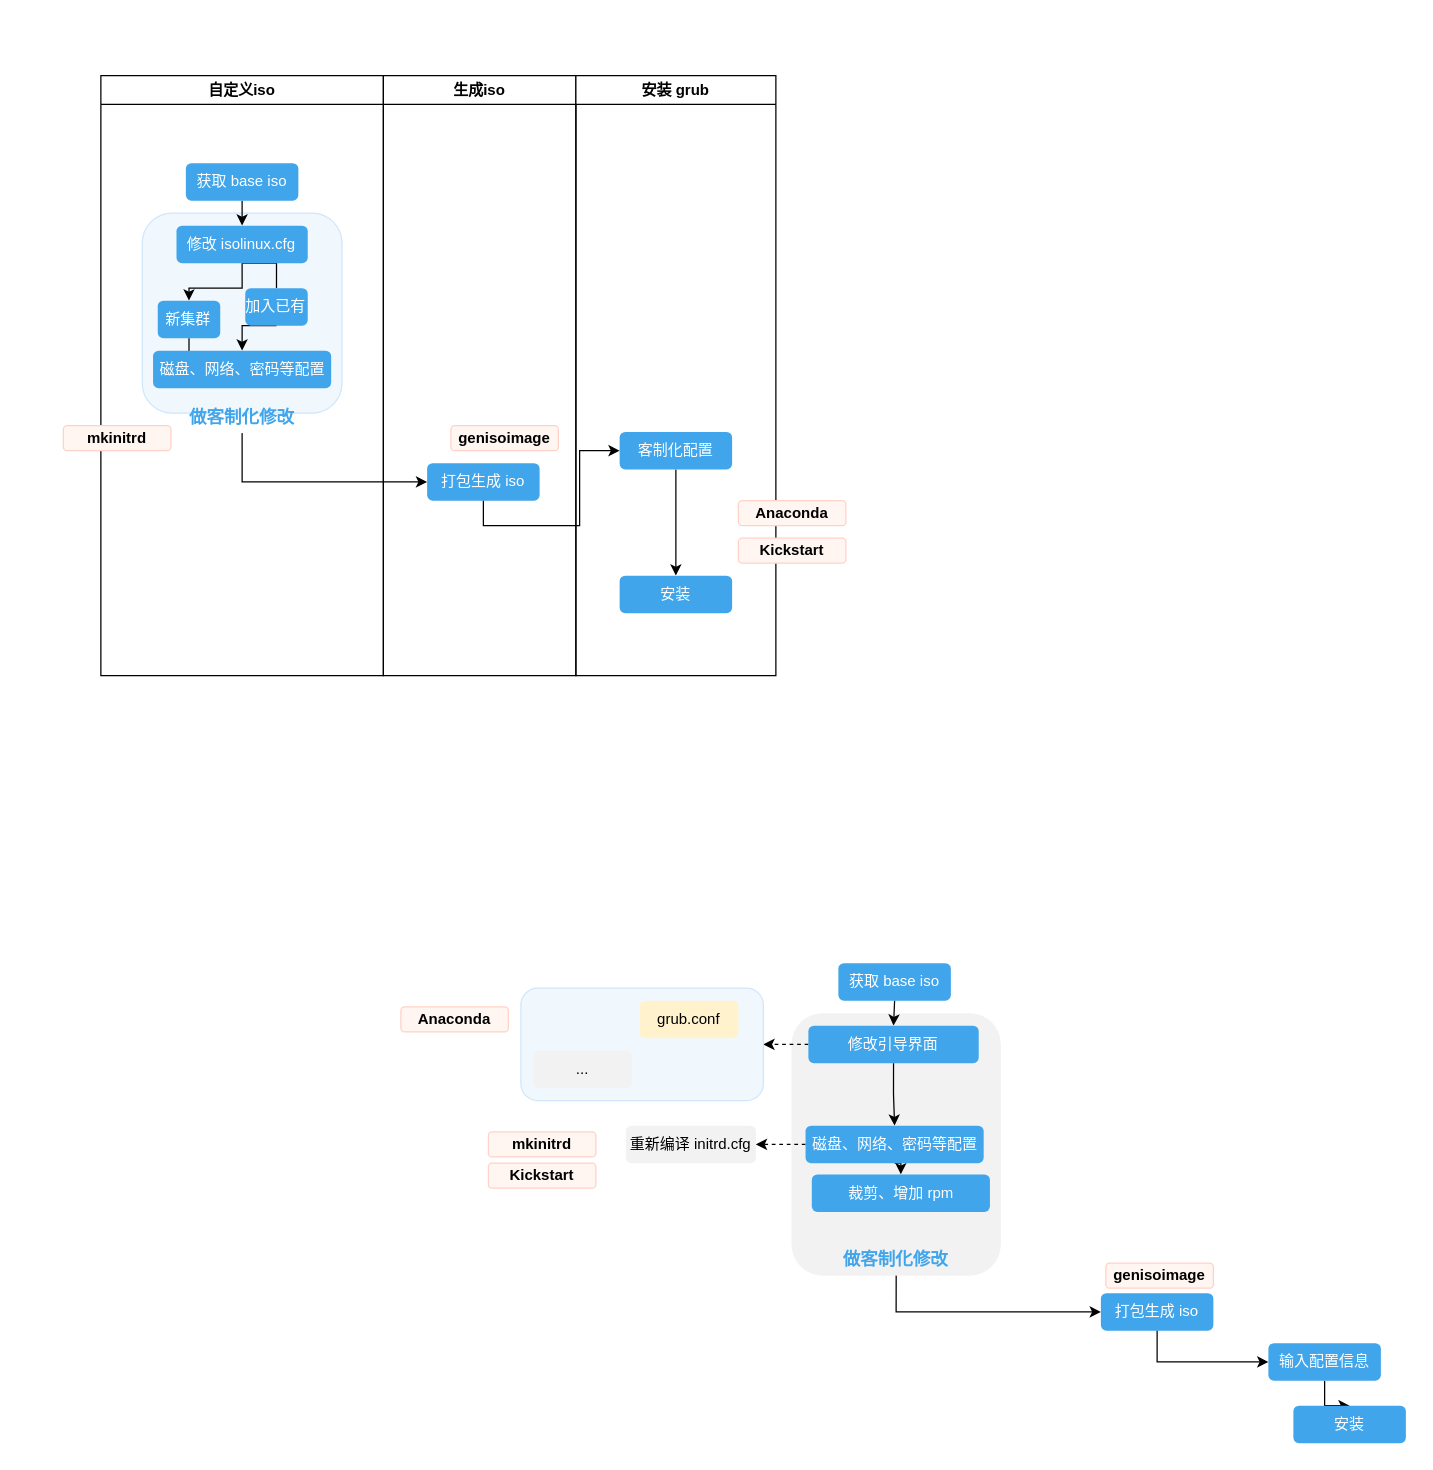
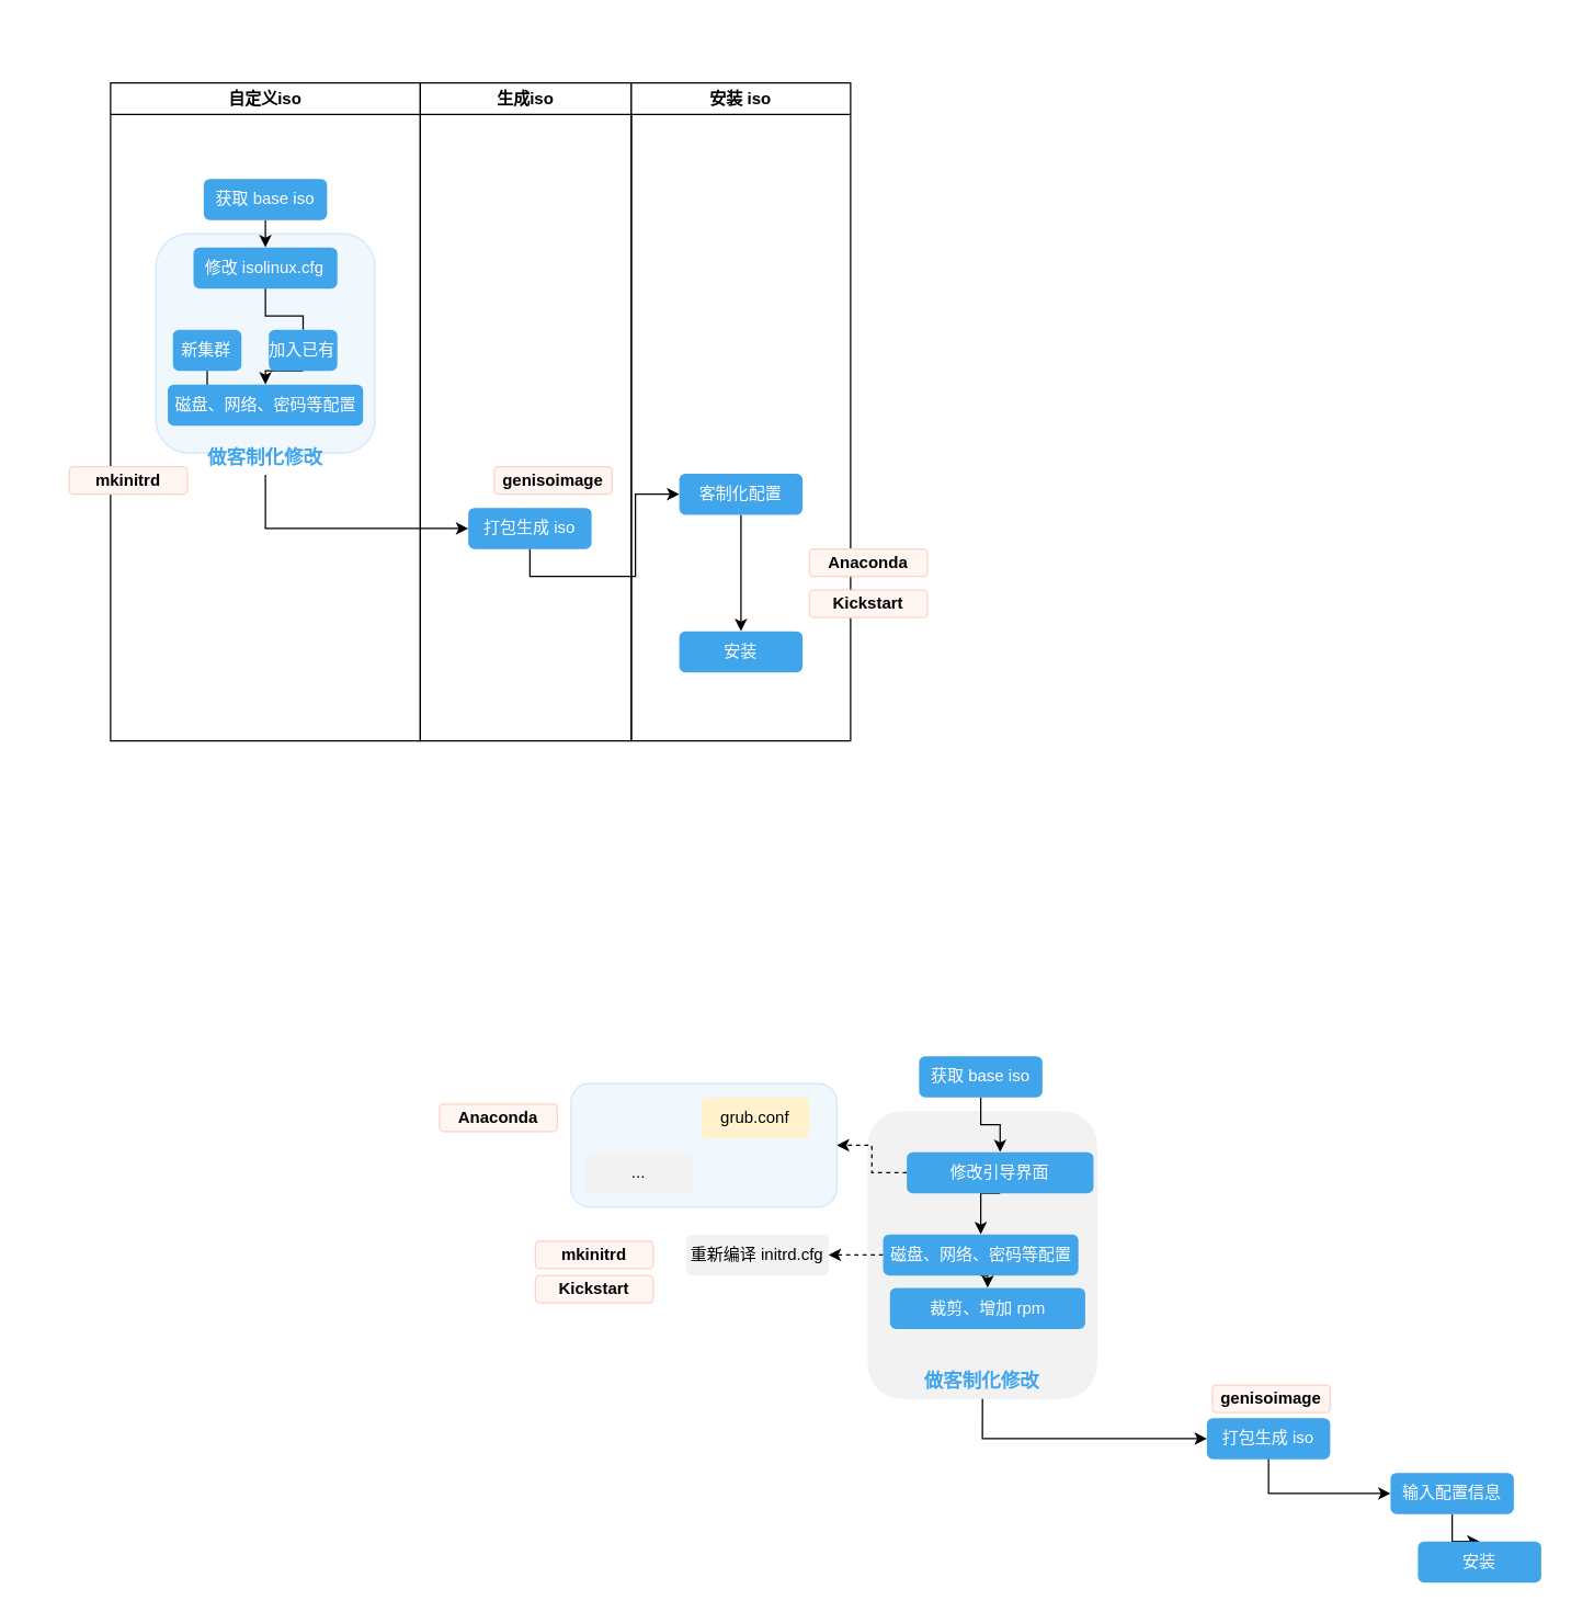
  <mxCell id="0" />
  <mxCell id="1" parent="0" />
  <mxCell id="2" value="" style="rounded=1;whiteSpace=wrap;html=1;fillColor=#F2F2F2;strokeColor=none;" vertex="1" parent="1"><mxGeometry x="632.49" y="810" width="167.51" height="210" as="geometry" /></mxCell>
  <mxCell id="3" value="" style="rounded=0;whiteSpace=wrap;html=1;strokeColor=none;" vertex="1" parent="1"><mxGeometry x="20" y="20" width="710" height="570" as="geometry" /></mxCell>
  <mxCell id="4" value="自定义iso" style="swimlane;whiteSpace=wrap;html=1;" vertex="1" parent="1"><mxGeometry x="80" y="60" width="226" height="480" as="geometry"><mxRectangle x="130" y="150" width="90" height="30" as="alternateBounds" /></mxGeometry></mxCell>
  <mxCell id="5" value="" style="rounded=1;whiteSpace=wrap;html=1;fillColor=#F0F8FD;strokeColor=#CFE6FD;" vertex="1" parent="4"><mxGeometry x="33.12" y="110" width="159.75" height="160" as="geometry" /></mxCell>
  <mxCell id="6" style="edgeStyle=orthogonalEdgeStyle;rounded=0;orthogonalLoop=1;jettySize=auto;html=1;exitX=0.5;exitY=1;exitDx=0;exitDy=0;entryX=0.5;entryY=0;entryDx=0;entryDy=0;" edge="1" parent="4" source="7" target="10"><mxGeometry relative="1" as="geometry" /></mxCell>
  <mxCell id="7" value="获取 base iso" style="rounded=1;whiteSpace=wrap;html=1;gradientColor=none;fillColor=#40A5EB;strokeColor=none;fontColor=#FFFFFF;" vertex="1" parent="4"><mxGeometry x="67.99" y="70" width="90" height="30" as="geometry" /></mxCell>
- <mxCell id="8" style="edgeStyle=orthogonalEdgeStyle;rounded=0;orthogonalLoop=1;jettySize=auto;html=1;exitX=0.5;exitY=1;exitDx=0;exitDy=0;entryX=0.5;entryY=0;entryDx=0;entryDy=0;" edge="1" parent="4" source="10" target="12"><mxGeometry relative="1" as="geometry" /></mxCell>
  <mxCell id="9" style="edgeStyle=orthogonalEdgeStyle;rounded=0;orthogonalLoop=1;jettySize=auto;html=1;exitX=0.5;exitY=1;exitDx=0;exitDy=0;entryX=0.5;entryY=0;entryDx=0;entryDy=0;endArrow=none;" edge="1" parent="4" source="10" target="14"><mxGeometry relative="1" as="geometry" /></mxCell>
  <mxCell id="10" value="修改 isolinux.cfg" style="rounded=1;whiteSpace=wrap;html=1;gradientColor=none;fillColor=#40A5EB;strokeColor=none;fontColor=#FFFFFF;" vertex="1" parent="4"><mxGeometry x="60.49" y="120" width="105" height="30" as="geometry" /></mxCell>
  <mxCell id="11" style="edgeStyle=orthogonalEdgeStyle;rounded=0;orthogonalLoop=1;jettySize=auto;html=1;exitX=0.5;exitY=1;exitDx=0;exitDy=0;entryX=0.5;entryY=0;entryDx=0;entryDy=0;" edge="1" parent="4" source="12" target="15"><mxGeometry relative="1" as="geometry" /></mxCell>
  <mxCell id="12" value="新集群" style="rounded=1;whiteSpace=wrap;html=1;gradientColor=none;fillColor=#40A5EB;strokeColor=none;fontColor=#FFFFFF;" vertex="1" parent="4"><mxGeometry x="45.49" y="180" width="50" height="30" as="geometry" /></mxCell>
  <mxCell id="13" style="edgeStyle=orthogonalEdgeStyle;rounded=0;orthogonalLoop=1;jettySize=auto;html=1;exitX=0.5;exitY=1;exitDx=0;exitDy=0;" edge="1" parent="4" source="14"><mxGeometry relative="1" as="geometry"><mxPoint x="112.99" y="220" as="targetPoint" /></mxGeometry></mxCell>
- <mxCell id="14" value="加入已有" style="rounded=1;whiteSpace=wrap;html=1;gradientColor=none;fillColor=#40A5EB;strokeColor=none;fontColor=#FFFFFF;" vertex="1" parent="4"><mxGeometry x="115.49" y="170" width="50" height="30" as="geometry" /></mxCell>
+ <mxCell id="14" value="加入已有" style="rounded=1;whiteSpace=wrap;html=1;gradientColor=none;fillColor=#40A5EB;strokeColor=none;fontColor=#FFFFFF;" vertex="1" parent="4"><mxGeometry x="115.49" y="180" width="50" height="30" as="geometry" /></mxCell>
  <mxCell id="15" value="磁盘、网络、密码等配置" style="rounded=1;whiteSpace=wrap;html=1;gradientColor=none;fillColor=#40A5EB;strokeColor=none;fontColor=#FFFFFF;" vertex="1" parent="4"><mxGeometry x="41.74" y="220" width="142.5" height="30" as="geometry" /></mxCell>
  <mxCell id="16" value="&lt;span style=&quot;font-size: 14px;&quot;&gt;&lt;b&gt;&lt;font color=&quot;#40a5eb&quot;&gt;做客制化修改&lt;/font&gt;&lt;/b&gt;&lt;/span&gt;" style="text;html=1;strokeColor=none;fillColor=none;align=center;verticalAlign=middle;whiteSpace=wrap;rounded=0;" vertex="1" parent="4"><mxGeometry x="62.99" y="260" width="100" height="26" as="geometry" /></mxCell>
  <mxCell id="17" value="生成iso" style="swimlane;whiteSpace=wrap;html=1;startSize=23;" vertex="1" parent="1"><mxGeometry x="306" y="60" width="154" height="480" as="geometry"><mxRectangle x="130" y="150" width="90" height="30" as="alternateBounds" /></mxGeometry></mxCell>
  <mxCell id="18" value="打包生成 iso" style="rounded=1;whiteSpace=wrap;html=1;gradientColor=none;fillColor=#40A5EB;strokeColor=none;fontColor=#FFFFFF;" vertex="1" parent="17"><mxGeometry x="35" y="310" width="90" height="30" as="geometry" /></mxCell>
  <mxCell id="19" value="&lt;b&gt;genisoimage&lt;/b&gt;" style="rounded=1;whiteSpace=wrap;html=1;fillColor=#FFF5F1;strokeColor=#FFD2C7;" vertex="1" parent="17"><mxGeometry x="54" y="280" width="86" height="20" as="geometry" /></mxCell>
  <mxCell id="20" style="edgeStyle=orthogonalEdgeStyle;rounded=0;orthogonalLoop=1;jettySize=auto;html=1;exitX=0.5;exitY=1;exitDx=0;exitDy=0;entryX=0;entryY=0.5;entryDx=0;entryDy=0;" edge="1" parent="1" source="16" target="18"><mxGeometry relative="1" as="geometry" /></mxCell>
- <mxCell id="21" value="安装 grub" style="swimlane;whiteSpace=wrap;html=1;" vertex="1" parent="1"><mxGeometry x="460" y="60" width="160" height="480" as="geometry"><mxRectangle x="130" y="150" width="90" height="30" as="alternateBounds" /></mxGeometry></mxCell>
+ <mxCell id="21" value="安装 iso" style="swimlane;whiteSpace=wrap;html=1;" vertex="1" parent="1"><mxGeometry x="460" y="60" width="160" height="480" as="geometry"><mxRectangle x="130" y="150" width="90" height="30" as="alternateBounds" /></mxGeometry></mxCell>
  <mxCell id="22" style="edgeStyle=orthogonalEdgeStyle;rounded=0;orthogonalLoop=1;jettySize=auto;html=1;exitX=0.5;exitY=1;exitDx=0;exitDy=0;" edge="1" parent="21" source="23" target="24"><mxGeometry relative="1" as="geometry" /></mxCell>
  <mxCell id="23" value="客制化配置" style="rounded=1;whiteSpace=wrap;html=1;gradientColor=none;fillColor=#40A5EB;strokeColor=none;fontColor=#FFFFFF;" vertex="1" parent="21"><mxGeometry x="35" y="285" width="90" height="30" as="geometry" /></mxCell>
  <mxCell id="24" value="安装" style="rounded=1;whiteSpace=wrap;html=1;gradientColor=none;fillColor=#40A5EB;strokeColor=none;fontColor=#FFFFFF;" vertex="1" parent="21"><mxGeometry x="35" y="400" width="90" height="30" as="geometry" /></mxCell>
  <mxCell id="25" style="edgeStyle=orthogonalEdgeStyle;rounded=0;orthogonalLoop=1;jettySize=auto;html=1;exitX=0.5;exitY=1;exitDx=0;exitDy=0;entryX=0;entryY=0.5;entryDx=0;entryDy=0;" edge="1" parent="1" source="18" target="23"><mxGeometry relative="1" as="geometry" /></mxCell>
  <mxCell id="26" value="&lt;b&gt;Anaconda&lt;/b&gt;" style="rounded=1;whiteSpace=wrap;html=1;fillColor=#FFF5F1;strokeColor=#FFD2C7;" vertex="1" parent="1"><mxGeometry x="590" y="400" width="86" height="20" as="geometry" /></mxCell>
  <mxCell id="27" value="&lt;b&gt;Kickstart&lt;/b&gt;" style="rounded=1;whiteSpace=wrap;html=1;fillColor=#FFF5F1;strokeColor=#FFD2C7;" vertex="1" parent="1"><mxGeometry x="590" y="430" width="86" height="20" as="geometry" /></mxCell>
  <mxCell id="28" value="&lt;b&gt;mkinitrd&lt;/b&gt;" style="rounded=1;whiteSpace=wrap;html=1;fillColor=#FFF5F1;strokeColor=#FFD2C7;" vertex="1" parent="1"><mxGeometry y="340" width="86" height="20" as="geometry" x="50" /></mxCell>
  <mxCell id="29" style="edgeStyle=orthogonalEdgeStyle;rounded=0;orthogonalLoop=1;jettySize=auto;html=1;exitX=0.5;exitY=1;exitDx=0;exitDy=0;entryX=0.5;entryY=0;entryDx=0;entryDy=0;" edge="1" parent="1" source="30" target="33"><mxGeometry relative="1" as="geometry" /></mxCell>
  <mxCell id="30" value="获取 base iso" style="rounded=1;whiteSpace=wrap;html=1;gradientColor=none;fillColor=#40A5EB;strokeColor=none;fontColor=#FFFFFF;" vertex="1" parent="1"><mxGeometry x="669.99" y="770" width="90" height="30" as="geometry" /></mxCell>
  <mxCell id="31" style="edgeStyle=orthogonalEdgeStyle;rounded=0;orthogonalLoop=1;jettySize=auto;html=1;exitX=0;exitY=0.5;exitDx=0;exitDy=0;entryX=1;entryY=0.5;entryDx=0;entryDy=0;dashed=1;" edge="1" parent="1" source="33" target="48"><mxGeometry relative="1" as="geometry" /></mxCell>
  <mxCell id="32" style="edgeStyle=orthogonalEdgeStyle;rounded=0;orthogonalLoop=1;jettySize=auto;html=1;exitX=0.5;exitY=1;exitDx=0;exitDy=0;entryX=0.5;entryY=0;entryDx=0;entryDy=0;" edge="1" parent="1" source="33" target="36"><mxGeometry relative="1" as="geometry" /></mxCell>
- <mxCell id="33" value="修改引导界面" style="rounded=1;whiteSpace=wrap;html=1;gradientColor=none;fillColor=#40A5EB;strokeColor=none;fontColor=#FFFFFF;" vertex="1" parent="1"><mxGeometry x="646" y="820" width="136.26" height="30" as="geometry" /></mxCell>
+ <mxCell id="33" value="修改引导界面" style="rounded=1;whiteSpace=wrap;html=1;gradientColor=none;fillColor=#40A5EB;strokeColor=none;fontColor=#FFFFFF;" vertex="1" parent="1"><mxGeometry x="661" y="840" width="136.26" height="30" as="geometry" /></mxCell>
  <mxCell id="34" style="edgeStyle=orthogonalEdgeStyle;rounded=0;orthogonalLoop=1;jettySize=auto;html=1;exitX=0;exitY=0.5;exitDx=0;exitDy=0;entryX=1;entryY=0.5;entryDx=0;entryDy=0;dashed=1;" edge="1" parent="1" source="36" target="51"><mxGeometry relative="1" as="geometry"><mxPoint x="610" y="941" as="targetPoint" /></mxGeometry></mxCell>
  <mxCell id="35" style="edgeStyle=orthogonalEdgeStyle;rounded=0;orthogonalLoop=1;jettySize=auto;html=1;exitX=0.5;exitY=1;exitDx=0;exitDy=0;entryX=0.5;entryY=0;entryDx=0;entryDy=0;" edge="1" parent="1" source="36" target="52"><mxGeometry relative="1" as="geometry" /></mxCell>
  <mxCell id="36" value="磁盘、网络、密码等配置" style="rounded=1;whiteSpace=wrap;html=1;gradientColor=none;fillColor=#40A5EB;strokeColor=none;fontColor=#FFFFFF;" vertex="1" parent="1"><mxGeometry x="643.74" y="900" width="142.5" height="30" as="geometry" /></mxCell>
  <mxCell id="37" value="&lt;span style=&quot;font-size: 14px;&quot;&gt;&lt;b&gt;&lt;font color=&quot;#40a5eb&quot;&gt;做客制化修改&lt;/font&gt;&lt;/b&gt;&lt;/span&gt;" style="text;html=1;strokeColor=none;fillColor=none;align=center;verticalAlign=middle;whiteSpace=wrap;rounded=0;" vertex="1" parent="1"><mxGeometry x="666.24" y="994" width="100" height="26" as="geometry" /></mxCell>
  <mxCell id="38" value="打包生成 iso" style="rounded=1;whiteSpace=wrap;html=1;gradientColor=none;fillColor=#40A5EB;strokeColor=none;fontColor=#FFFFFF;" vertex="1" parent="1"><mxGeometry x="880" y="1034" width="90" height="30" as="geometry" /></mxCell>
  <mxCell id="39" value="&lt;b&gt;genisoimage&lt;/b&gt;" style="rounded=1;whiteSpace=wrap;html=1;fillColor=#FFF5F1;strokeColor=#FFD2C7;" vertex="1" parent="1"><mxGeometry x="884" y="1010" width="86" height="20" as="geometry" /></mxCell>
  <mxCell id="40" style="edgeStyle=orthogonalEdgeStyle;rounded=0;orthogonalLoop=1;jettySize=auto;html=1;entryX=0;entryY=0.5;entryDx=0;entryDy=0;exitX=0.5;exitY=1;exitDx=0;exitDy=0;" edge="1" parent="1" source="2" target="38"><mxGeometry relative="1" as="geometry"><mxPoint x="715" y="970" as="sourcePoint" /></mxGeometry></mxCell>
  <mxCell id="41" style="edgeStyle=orthogonalEdgeStyle;rounded=0;orthogonalLoop=1;jettySize=auto;html=1;exitX=0.5;exitY=1;exitDx=0;exitDy=0;" edge="1" parent="1" source="42" target="43"><mxGeometry relative="1" as="geometry" /></mxCell>
  <mxCell id="42" value="输入配置信息" style="rounded=1;whiteSpace=wrap;html=1;gradientColor=none;fillColor=#40A5EB;strokeColor=none;fontColor=#FFFFFF;" vertex="1" parent="1"><mxGeometry x="1014" y="1074" width="90" height="30" as="geometry" /></mxCell>
  <mxCell id="43" value="安装" style="rounded=1;whiteSpace=wrap;html=1;gradientColor=none;fillColor=#40A5EB;strokeColor=none;fontColor=#FFFFFF;" vertex="1" parent="1"><mxGeometry x="1034" y="1124" width="90" height="30" as="geometry" /></mxCell>
  <mxCell id="44" style="edgeStyle=orthogonalEdgeStyle;rounded=0;orthogonalLoop=1;jettySize=auto;html=1;exitX=0.5;exitY=1;exitDx=0;exitDy=0;entryX=0;entryY=0.5;entryDx=0;entryDy=0;" edge="1" parent="1" source="38" target="42"><mxGeometry relative="1" as="geometry" /></mxCell>
  <mxCell id="45" value="&lt;b&gt;Anaconda&lt;/b&gt;" style="rounded=1;whiteSpace=wrap;html=1;fillColor=#FFF5F1;strokeColor=#FFD2C7;" vertex="1" parent="1"><mxGeometry x="320" y="805" width="86" height="20" as="geometry" /></mxCell>
  <mxCell id="46" value="&lt;b&gt;Kickstart&lt;/b&gt;" style="rounded=1;whiteSpace=wrap;html=1;fillColor=#FFF5F1;strokeColor=#FFD2C7;" vertex="1" parent="1"><mxGeometry x="390" y="930" width="86" height="20" as="geometry" /></mxCell>
  <mxCell id="47" value="&lt;b&gt;mkinitrd&lt;/b&gt;" style="rounded=1;whiteSpace=wrap;html=1;fillColor=#FFF5F1;strokeColor=#FFD2C7;" vertex="1" parent="1"><mxGeometry x="390" y="905" width="86" height="20" as="geometry" /></mxCell>
  <mxCell id="48" value="" style="rounded=1;whiteSpace=wrap;html=1;fillColor=#F0F8FD;strokeColor=#CFE6FD;" vertex="1" parent="1"><mxGeometry x="416" y="790" width="194" height="90" as="geometry" /></mxCell>
  <mxCell id="49" value="grub.conf" style="rounded=1;whiteSpace=wrap;html=1;fillColor=#fff2cc;strokeColor=none;" vertex="1" parent="1"><mxGeometry x="511" y="800" width="79" height="30" as="geometry" /></mxCell>
  <mxCell id="50" value="..." style="rounded=1;whiteSpace=wrap;html=1;fillColor=#F2F2F2;strokeColor=none;" vertex="1" parent="1"><mxGeometry x="426" y="840" width="79" height="30" as="geometry" /></mxCell>
  <mxCell id="51" value="重新编译 initrd.cfg" style="rounded=1;whiteSpace=wrap;html=1;fillColor=#F2F2F2;strokeColor=none;" vertex="1" parent="1"><mxGeometry x="500" y="900" width="104" height="30" as="geometry" /></mxCell>
  <mxCell id="52" value="裁剪、增加 rpm" style="rounded=1;whiteSpace=wrap;html=1;gradientColor=none;fillColor=#40A5EB;strokeColor=none;fontColor=#FFFFFF;" vertex="1" parent="1"><mxGeometry x="648.74" y="939" width="142.5" height="30" as="geometry" /></mxCell>
